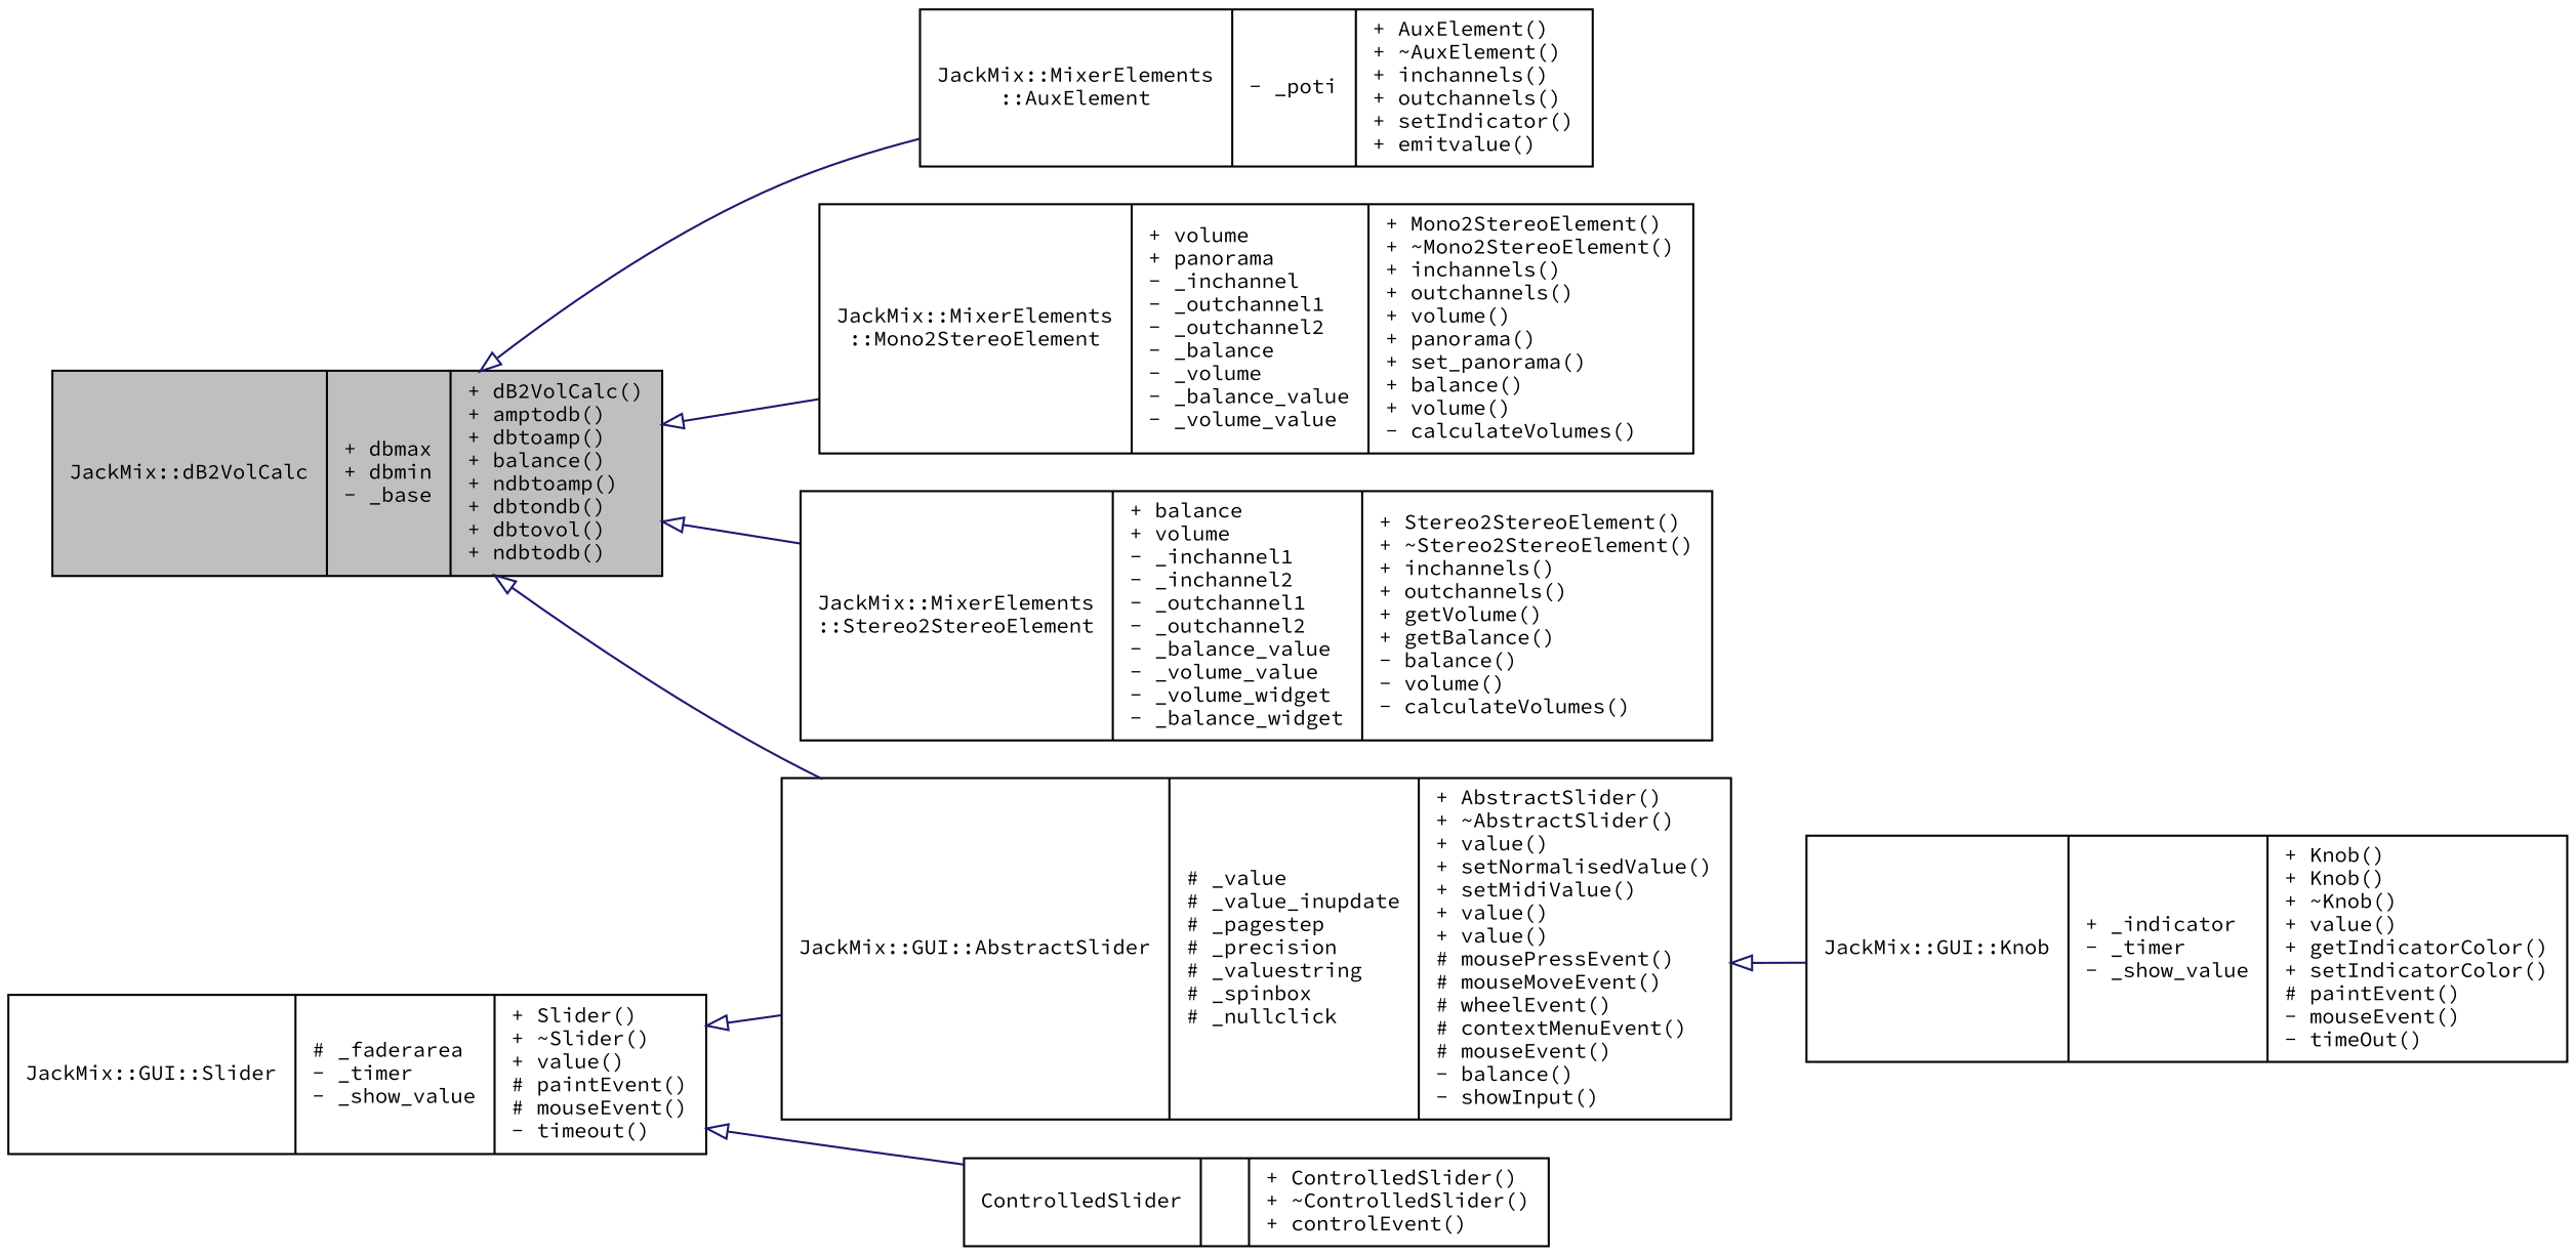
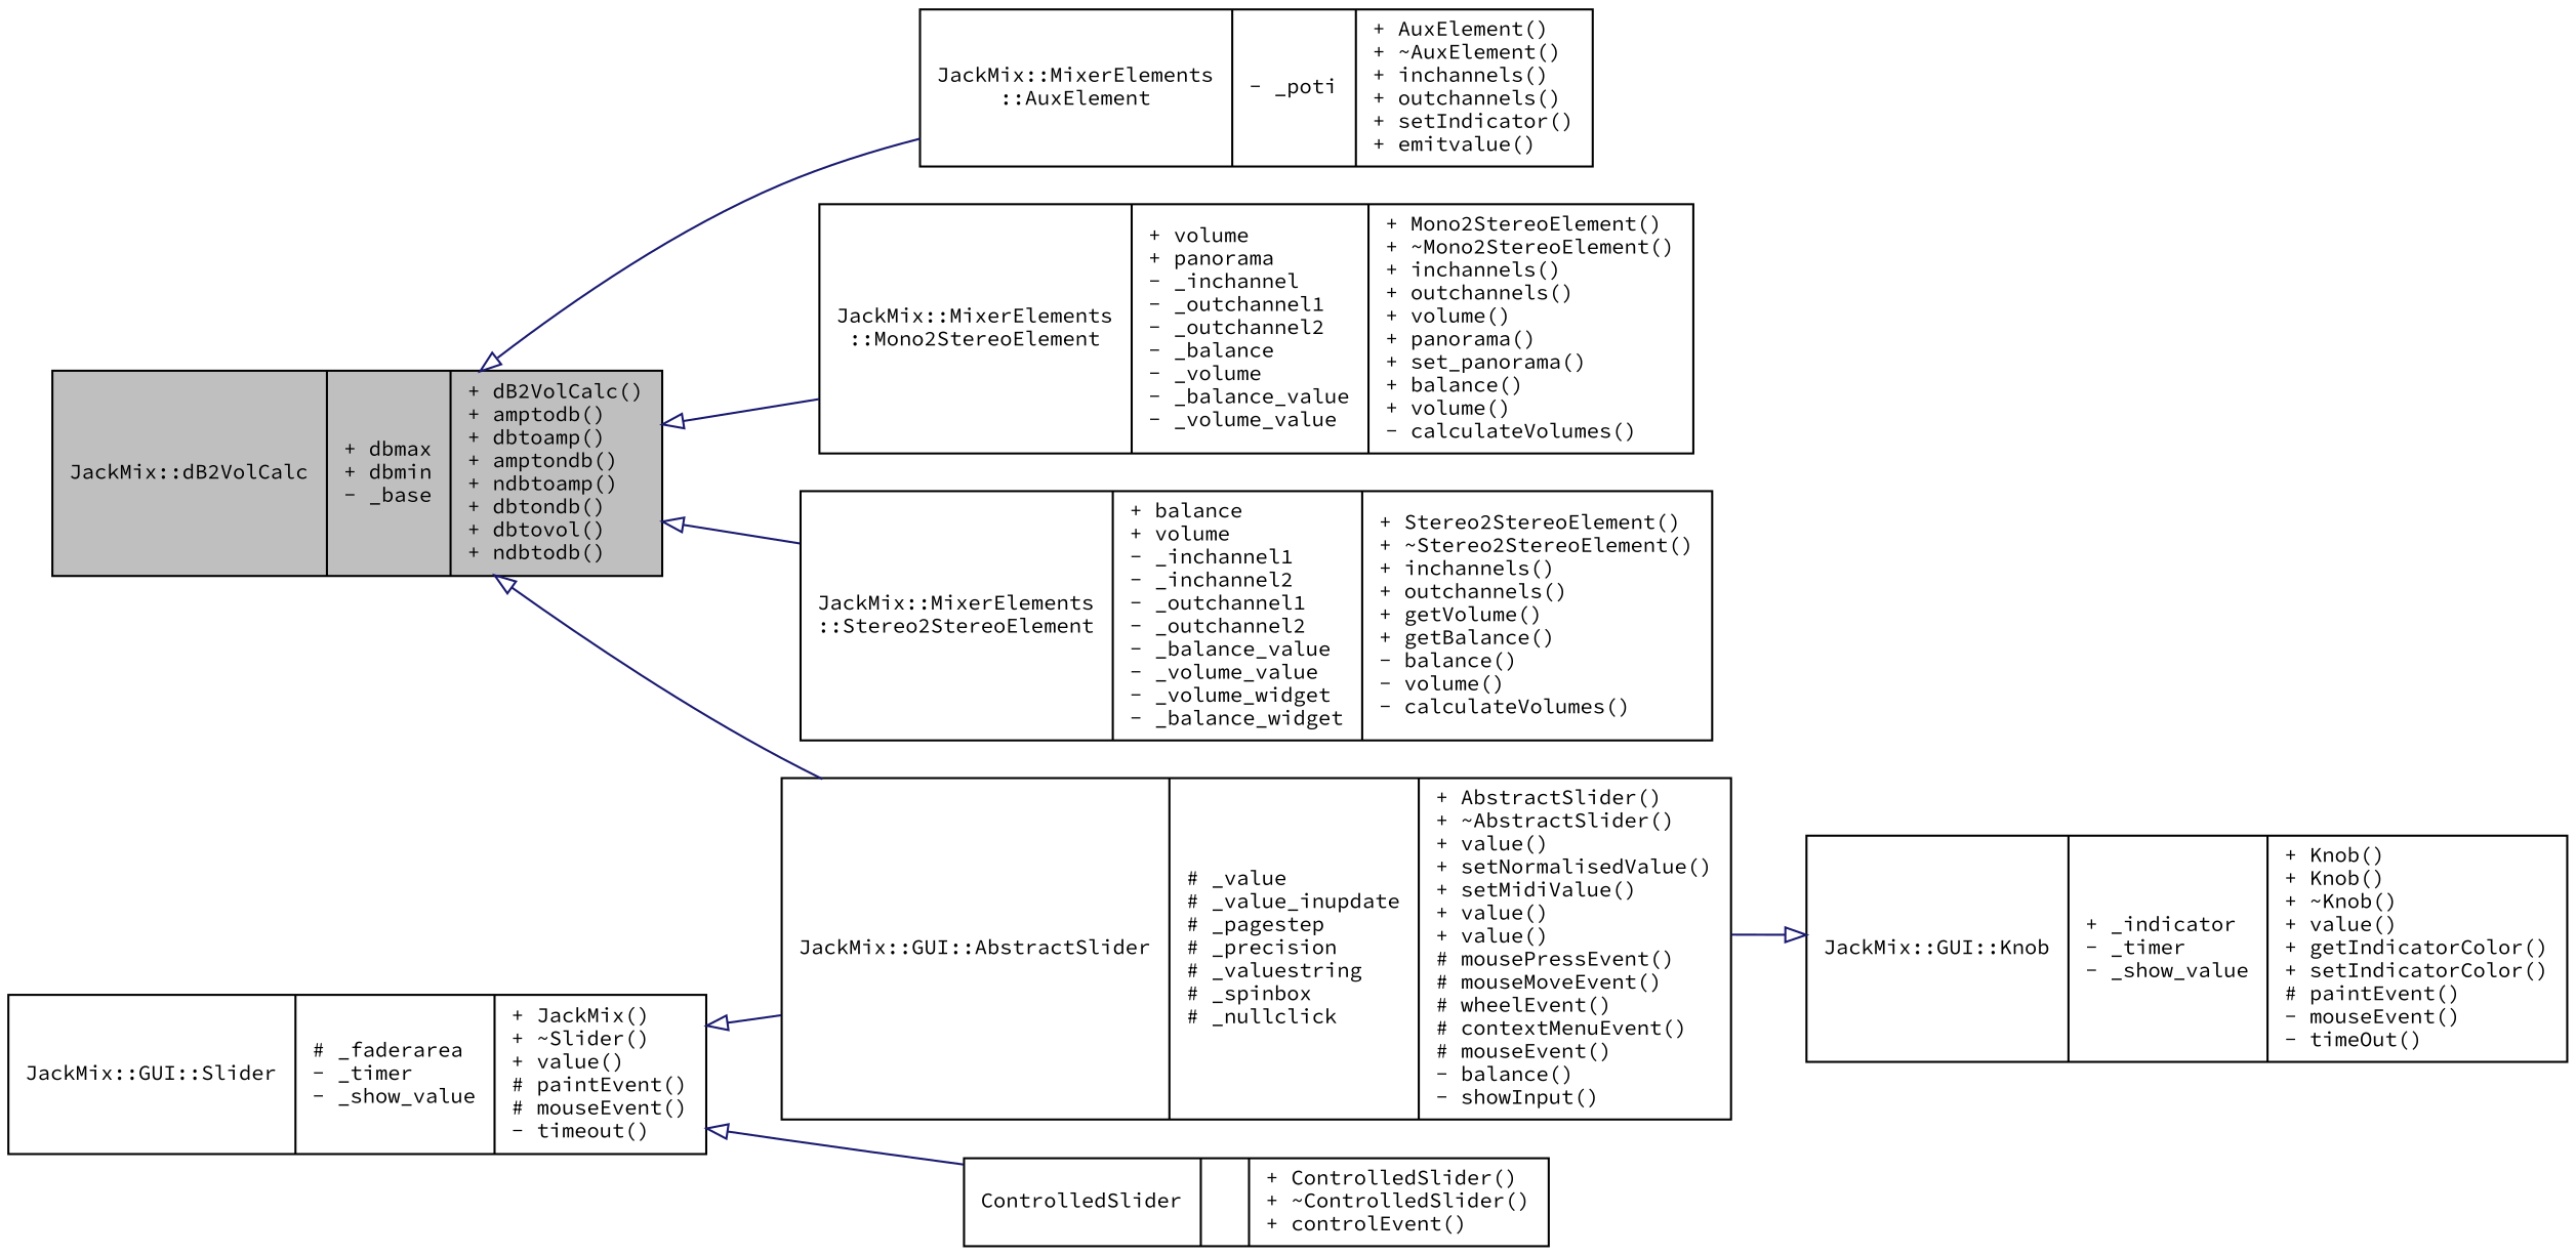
  digraph {
    fontname="Source Code Pro"
    rankdir=LR
    node [color=black fillcolor=white fontname="Source Code Pro" fontsize=10 shape=record style=filled]
    edge [arrowtail=onormal color=midnightblue dir=back fontname="Source Code Pro" fontsize=10 labelfontname=Helvetica labelfontsize=10 style=solid]
-   n1 [fillcolor=grey75 fontcolor=black height=0.2 label="{JackMix::dB2VolCalc\n|+ dbmax\l+ dbmin\l- _base\l|+ dB2VolCalc()\l+ amptodb()\l+ dbtoamp()\l+ balance()\l+ ndbtoamp()\l+ dbtondb()\l+ dbtovol()\l+ ndbtodb()\l}" width=0.4]
+   n1 [fillcolor=grey75 fontcolor=black height=0.2 label="{JackMix::dB2VolCalc\n|+ dbmax\l+ dbmin\l- _base\l|+ dB2VolCalc()\l+ amptodb()\l+ dbtoamp()\l+ amptondb()\l+ ndbtoamp()\l+ dbtondb()\l+ dbtovol()\l+ ndbtodb()\l}" width=0.4]
    n2 [height=0.2 label="{JackMix::GUI::AbstractSlider\n|# _value\l# _value_inupdate\l# _pagestep\l# _precision\l# _valuestring\l# _spinbox\l# _nullclick\l|+ AbstractSlider()\l+ ~AbstractSlider()\l+ value()\l+ setNormalisedValue()\l+ setMidiValue()\l+ value()\l+ value()\l# mousePressEvent()\l# mouseMoveEvent()\l# wheelEvent()\l# contextMenuEvent()\l# mouseEvent()\l- balance()\l- showInput()\l}" width=0.4]
    n3 [height=0.2 label="{JackMix::MixerElements\l::AuxElement\n|- _poti\l|+ AuxElement()\l+ ~AuxElement()\l+ inchannels()\l+ outchannels()\l+ setIndicator()\l+ emitvalue()\l}" width=0.4]
    n4 [height=0.2 label="{JackMix::MixerElements\l::Mono2StereoElement\n|+ volume\l+ panorama\l- _inchannel\l- _outchannel1\l- _outchannel2\l- _balance\l- _volume\l- _balance_value\l- _volume_value\l|+ Mono2StereoElement()\l+ ~Mono2StereoElement()\l+ inchannels()\l+ outchannels()\l+ volume()\l+ panorama()\l+ set_panorama()\l+ balance()\l+ volume()\l- calculateVolumes()\l}" width=0.4]
    n5 [height=0.2 label="{JackMix::MixerElements\l::Stereo2StereoElement\n|+ balance\l+ volume\l- _inchannel1\l- _inchannel2\l- _outchannel1\l- _outchannel2\l- _balance_value\l- _volume_value\l- _volume_widget\l- _balance_widget\l|+ Stereo2StereoElement()\l+ ~Stereo2StereoElement()\l+ inchannels()\l+ outchannels()\l+ getVolume()\l+ getBalance()\l- balance()\l- volume()\l- calculateVolumes()\l}" width=0.4]
    n6 [height=0.2 label="{JackMix::GUI::Knob\n|+ _indicator\l- _timer\l- _show_value\l|+ Knob()\l+ Knob()\l+ ~Knob()\l+ value()\l+ getIndicatorColor()\l+ setIndicatorColor()\l# paintEvent()\l- mouseEvent()\l- timeOut()\l}" width=0.4]
-   n7 [height=0.2 label="{JackMix::GUI::Slider\n|# _faderarea\l- _timer\l- _show_value\l|+ Slider()\l+ ~Slider()\l+ value()\l# paintEvent()\l# mouseEvent()\l- timeout()\l}" width=0.4]
+   n7 [height=0.2 label="{JackMix::GUI::Slider\n|# _faderarea\l- _timer\l- _show_value\l|+ JackMix()\l+ ~Slider()\l+ value()\l# paintEvent()\l# mouseEvent()\l- timeout()\l}" width=0.4]
    n8 [height=0.2 label="{ControlledSlider\n||+ ControlledSlider()\l+ ~ControlledSlider()\l+ controlEvent()\l}" width=0.4]
    n1 -> n2
    n1 -> n3
    n1 -> n4
    n1 -> n5
-   n2 -> n6
+   n6 -> n2
    n7 -> n2
    n7 -> n8
  }
